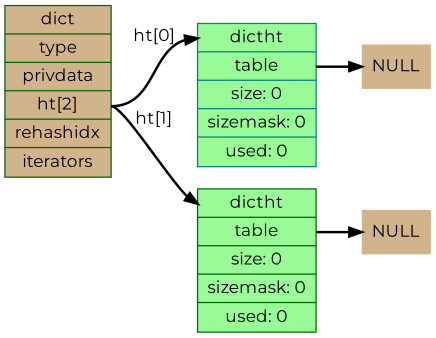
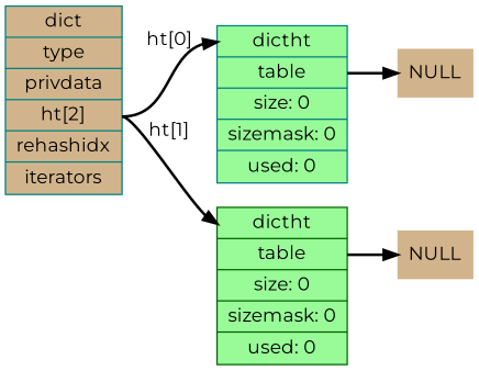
  digraph {
    rankdir=LR
    fontname=Montserrat
    node [fillcolor=tan shape=record style=filled color=darkgreen fontname=Montserrat]
    edge [style=bold tailport=ht fontname=Montserrat]
-   n1 [label="dict | type | privdata |<ht> ht[2] | rehashidx | iterators"]
+   n1 [label="dict | type | privdata |<ht> ht[2] | rehashidx | iterators" color=teal]
    n2 [fillcolor=palegreen label="<dictht>dictht |<table> table | size: 0 | sizemask: 0 | used: 0" color=teal]
    n3 [fillcolor=palegreen label="<dictht>dictht |<table> table | size: 0 | sizemask: 0 | used: 0"]
    n4 [label=NULL shape=plaintext color=red]
    n5 [label=NULL shape=plaintext color=teal]
    n1 -> n2 [headport=dictht label="ht[0]"]
    n1 -> n3 [headport=dictht label="ht[1]"]
    n2 -> n4 [tailport=table]
    n3 -> n5 [tailport=table]
  }
